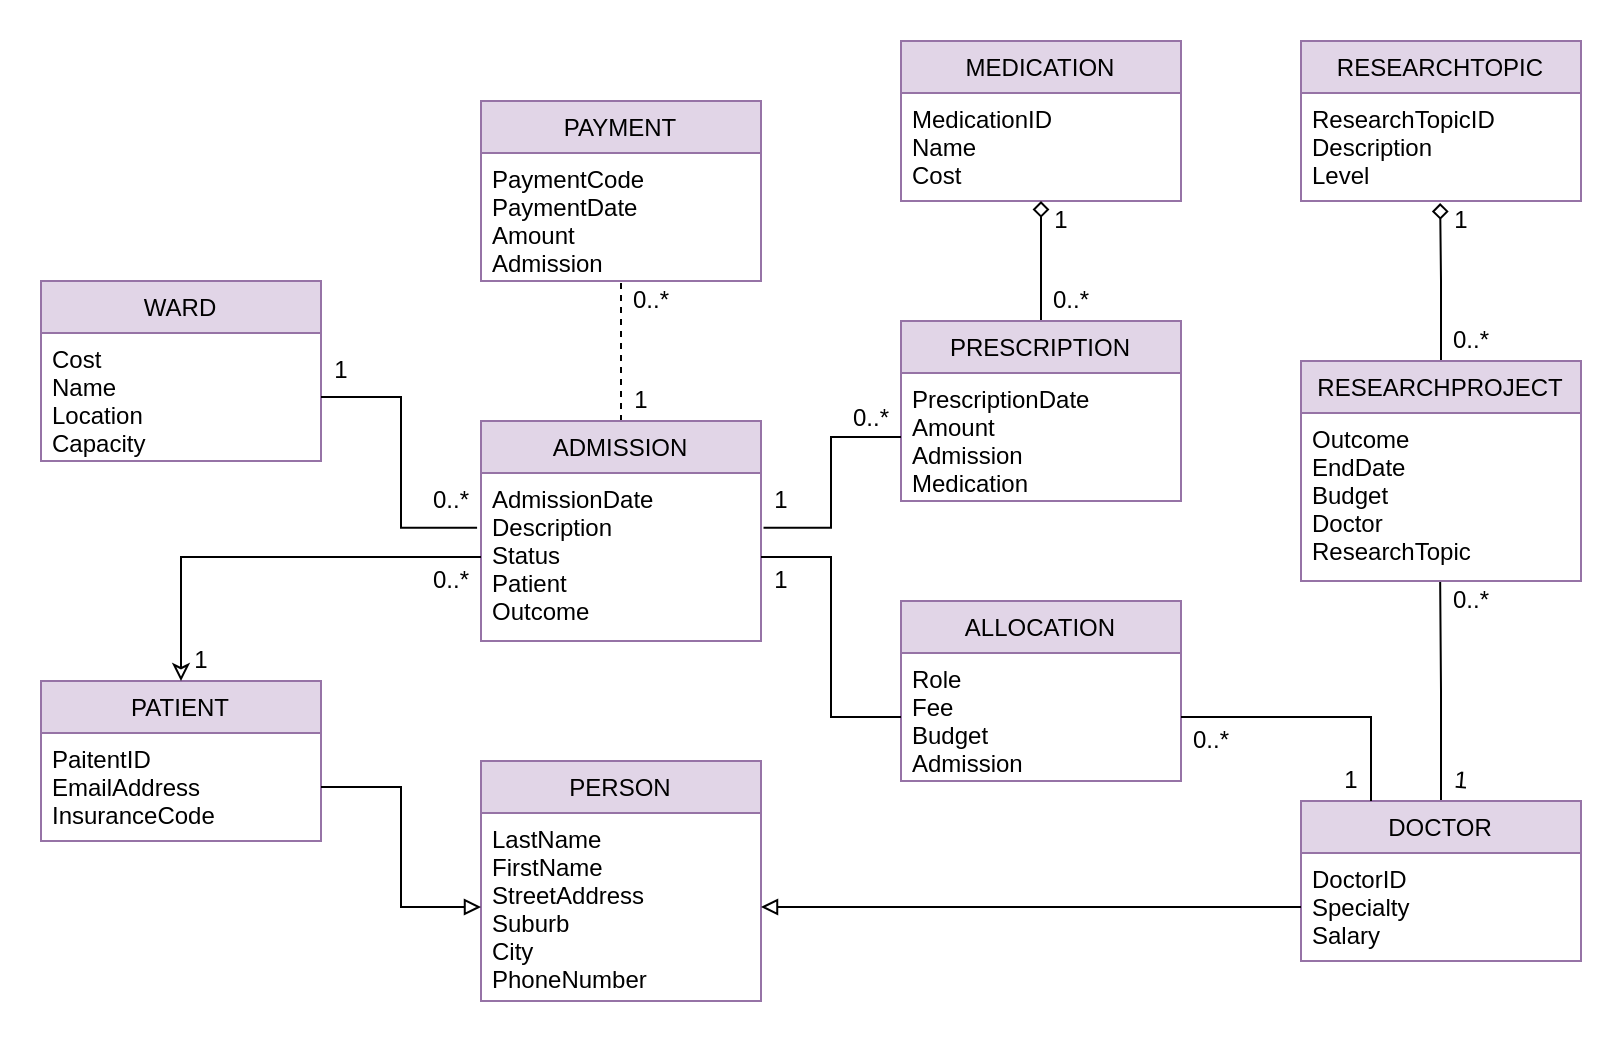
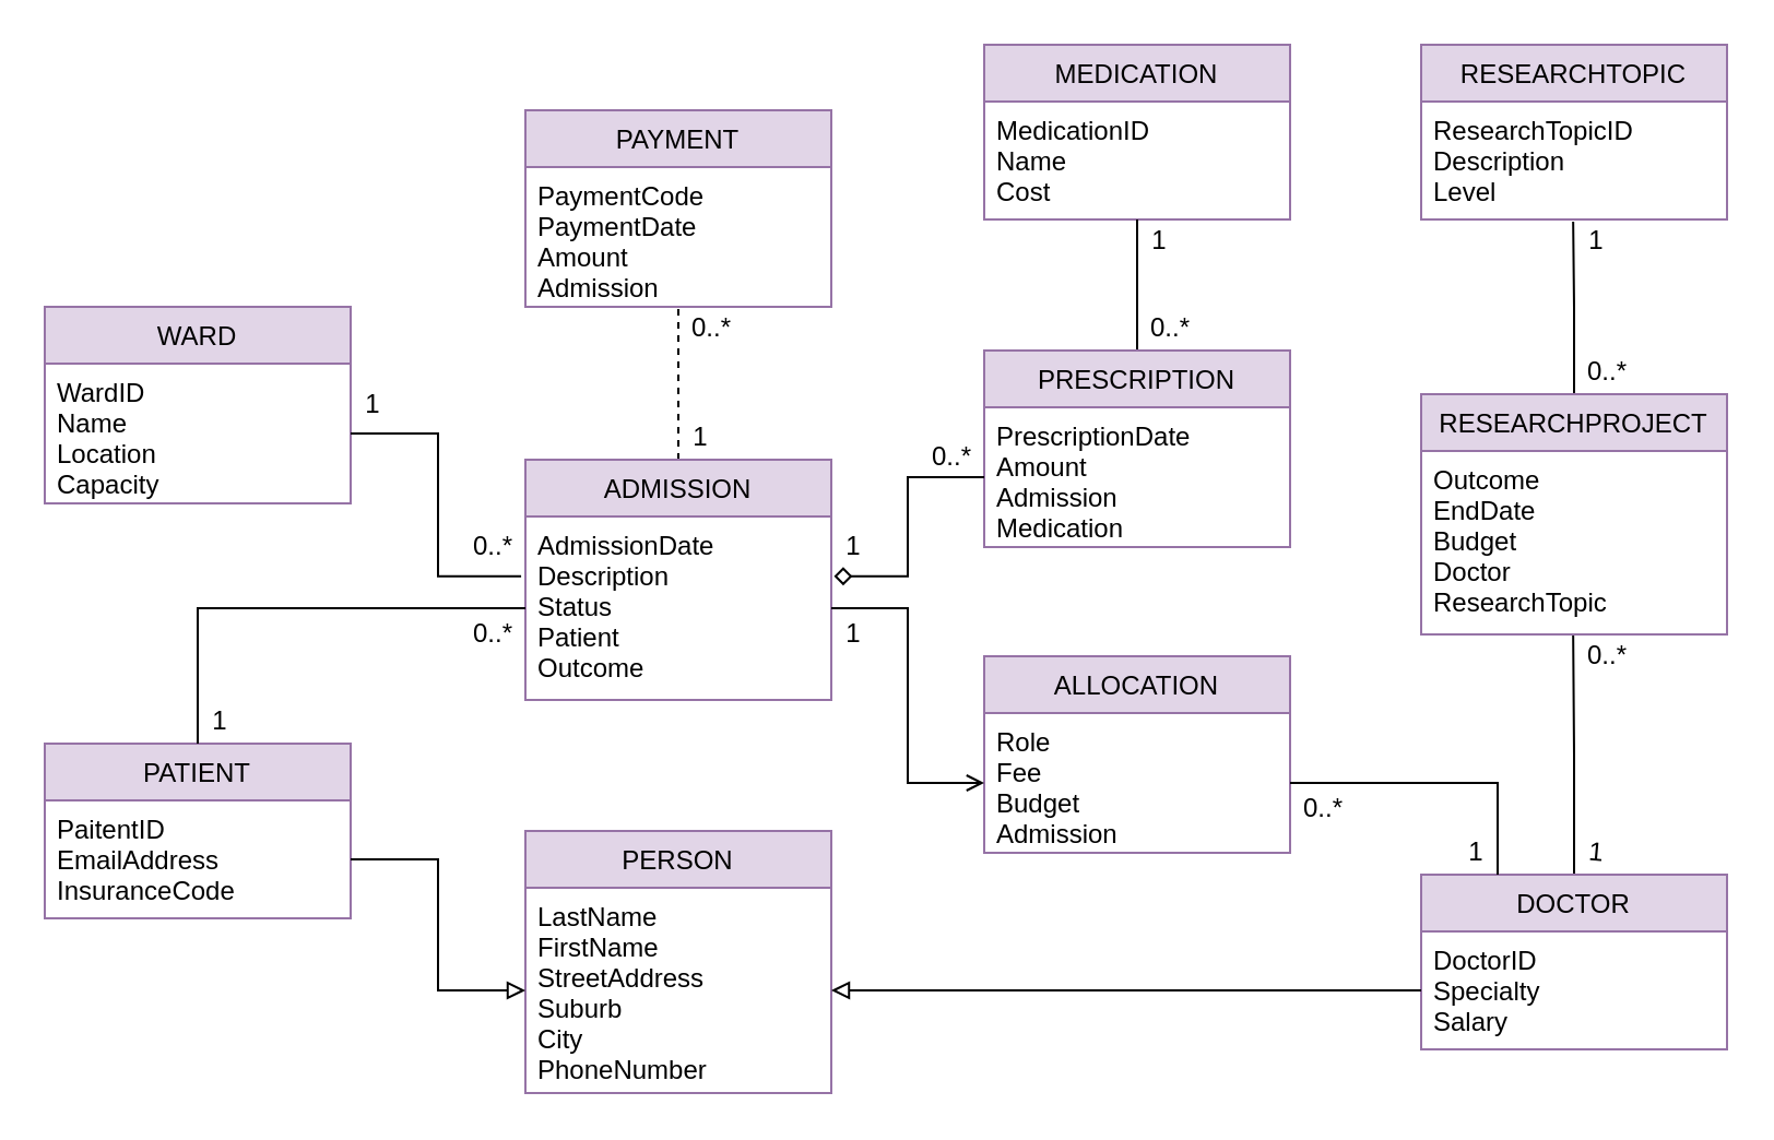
  <mxCell id="0" />
  <mxCell id="1" parent="0" />
  <mxCell id="2" style="edgeStyle=orthogonalEdgeStyle;rounded=0;orthogonalLoop=1;jettySize=auto;html=1;exitX=0.5;exitY=0;exitDx=0;exitDy=0;entryX=0.5;entryY=1.016;entryDx=0;entryDy=0;entryPerimeter=0;endArrow=none;endFill=0;dashed=1;" edge="1" parent="1" source="3" target="6"><mxGeometry relative="1" as="geometry" /></mxCell>
  <mxCell id="3" value="ADMISSION" style="swimlane;fontStyle=0;childLayout=stackLayout;horizontal=1;startSize=26;fillColor=#e1d5e7;horizontalStack=0;resizeParent=1;resizeParentMax=0;resizeLast=0;collapsible=1;marginBottom=0;strokeColor=#9673a6;" vertex="1" parent="1"><mxGeometry x="240" y="210" width="140" height="110" as="geometry" /></mxCell>
  <mxCell id="4" value="AdmissionDate&#10;Description&#10;Status&#10;Patient&#10;Outcome" style="text;strokeColor=none;fillColor=none;align=left;verticalAlign=top;spacingLeft=4;spacingRight=4;overflow=hidden;rotatable=0;points=[[0,0.5],[1,0.5]];portConstraint=eastwest;" vertex="1" parent="3"><mxGeometry y="26" width="140" height="84" as="geometry" /></mxCell>
  <mxCell id="5" value="PAYMENT" style="swimlane;fontStyle=0;childLayout=stackLayout;horizontal=1;startSize=26;fillColor=#e1d5e7;horizontalStack=0;resizeParent=1;resizeParentMax=0;resizeLast=0;collapsible=1;marginBottom=0;strokeColor=#9673a6;" vertex="1" parent="1"><mxGeometry x="240" y="50" width="140" height="90" as="geometry" /></mxCell>
  <mxCell id="6" value="PaymentCode&#10;PaymentDate&#10;Amount&#10;Admission" style="text;strokeColor=none;fillColor=none;align=left;verticalAlign=top;spacingLeft=4;spacingRight=4;overflow=hidden;rotatable=0;points=[[0,0.5],[1,0.5]];portConstraint=eastwest;" vertex="1" parent="5"><mxGeometry y="26" width="140" height="64" as="geometry" /></mxCell>
  <mxCell id="7" value="RESEARCHTOPIC" style="swimlane;fontStyle=0;childLayout=stackLayout;horizontal=1;startSize=26;fillColor=#e1d5e7;horizontalStack=0;resizeParent=1;resizeParentMax=0;resizeLast=0;collapsible=1;marginBottom=0;strokeColor=#9673a6;" vertex="1" parent="1"><mxGeometry x="650" y="20" width="140" height="80" as="geometry" /></mxCell>
  <mxCell id="8" value="ResearchTopicID&#10;Description&#10;Level" style="text;strokeColor=none;fillColor=none;align=left;verticalAlign=top;spacingLeft=4;spacingRight=4;overflow=hidden;rotatable=0;points=[[0,0.5],[1,0.5]];portConstraint=eastwest;" vertex="1" parent="7"><mxGeometry y="26" width="140" height="54" as="geometry" /></mxCell>
  <mxCell id="9" value="MEDICATION" style="swimlane;fontStyle=0;childLayout=stackLayout;horizontal=1;startSize=26;fillColor=#e1d5e7;horizontalStack=0;resizeParent=1;resizeParentMax=0;resizeLast=0;collapsible=1;marginBottom=0;strokeColor=#9673a6;" vertex="1" parent="1"><mxGeometry x="450" y="20" width="140" height="80" as="geometry" /></mxCell>
  <mxCell id="10" value="MedicationID&#10;Name&#10;Cost" style="text;strokeColor=none;fillColor=none;align=left;verticalAlign=top;spacingLeft=4;spacingRight=4;overflow=hidden;rotatable=0;points=[[0,0.5],[1,0.5]];portConstraint=eastwest;" vertex="1" parent="9"><mxGeometry y="26" width="140" height="54" as="geometry" /></mxCell>
- <mxCell id="11" style="edgeStyle=orthogonalEdgeStyle;rounded=0;orthogonalLoop=1;jettySize=auto;html=1;exitX=0.5;exitY=0;exitDx=0;exitDy=0;entryX=0.5;entryY=1;entryDx=0;entryDy=0;entryPerimeter=0;endArrow=diamond;endFill=0;" edge="1" parent="1" source="12" target="10"><mxGeometry relative="1" as="geometry" /></mxCell>
+ <mxCell id="11" style="edgeStyle=orthogonalEdgeStyle;rounded=0;orthogonalLoop=1;jettySize=auto;html=1;exitX=0.5;exitY=0;exitDx=0;exitDy=0;entryX=0.5;entryY=1;entryDx=0;entryDy=0;entryPerimeter=0;endArrow=none;endFill=0;" edge="1" parent="1" source="12" target="10"><mxGeometry relative="1" as="geometry" /></mxCell>
  <mxCell id="12" value="PRESCRIPTION" style="swimlane;fontStyle=0;childLayout=stackLayout;horizontal=1;startSize=26;fillColor=#e1d5e7;horizontalStack=0;resizeParent=1;resizeParentMax=0;resizeLast=0;collapsible=1;marginBottom=0;strokeColor=#9673a6;" vertex="1" parent="1"><mxGeometry x="450" y="160" width="140" height="90" as="geometry" /></mxCell>
  <mxCell id="13" value="PrescriptionDate&#10;Amount&#10;Admission&#10;Medication" style="text;strokeColor=none;fillColor=none;align=left;verticalAlign=top;spacingLeft=4;spacingRight=4;overflow=hidden;rotatable=0;points=[[0,0.5],[1,0.5]];portConstraint=eastwest;" vertex="1" parent="12"><mxGeometry y="26" width="140" height="64" as="geometry" /></mxCell>
  <mxCell id="14" value="ALLOCATION" style="swimlane;fontStyle=0;childLayout=stackLayout;horizontal=1;startSize=26;fillColor=#e1d5e7;horizontalStack=0;resizeParent=1;resizeParentMax=0;resizeLast=0;collapsible=1;marginBottom=0;strokeColor=#9673a6;" vertex="1" parent="1"><mxGeometry x="450" y="300" width="140" height="90" as="geometry" /></mxCell>
  <mxCell id="15" value="Role&#10;Fee&#10;Budget&#10;Admission" style="text;strokeColor=none;fillColor=none;align=left;verticalAlign=top;spacingLeft=4;spacingRight=4;overflow=hidden;rotatable=0;points=[[0,0.5],[1,0.5]];portConstraint=eastwest;" vertex="1" parent="14"><mxGeometry y="26" width="140" height="64" as="geometry" /></mxCell>
  <mxCell id="16" style="edgeStyle=orthogonalEdgeStyle;rounded=0;orthogonalLoop=1;jettySize=auto;html=1;exitX=0.5;exitY=0;exitDx=0;exitDy=0;entryX=0.497;entryY=0.998;entryDx=0;entryDy=0;entryPerimeter=0;endArrow=none;endFill=0;" edge="1" parent="1" source="17" target="21"><mxGeometry relative="1" as="geometry" /></mxCell>
  <mxCell id="17" value="DOCTOR" style="swimlane;fontStyle=0;childLayout=stackLayout;horizontal=1;startSize=26;fillColor=#e1d5e7;horizontalStack=0;resizeParent=1;resizeParentMax=0;resizeLast=0;collapsible=1;marginBottom=0;strokeColor=#9673a6;" vertex="1" parent="1"><mxGeometry x="650" y="400" width="140" height="80" as="geometry" /></mxCell>
  <mxCell id="18" value="DoctorID&#10;Specialty&#10;Salary" style="text;strokeColor=none;fillColor=none;align=left;verticalAlign=top;spacingLeft=4;spacingRight=4;overflow=hidden;rotatable=0;points=[[0,0.5],[1,0.5]];portConstraint=eastwest;" vertex="1" parent="17"><mxGeometry y="26" width="140" height="54" as="geometry" /></mxCell>
- <mxCell id="19" style="edgeStyle=orthogonalEdgeStyle;rounded=0;orthogonalLoop=1;jettySize=auto;html=1;exitX=0.5;exitY=0;exitDx=0;exitDy=0;entryX=0.497;entryY=1.019;entryDx=0;entryDy=0;entryPerimeter=0;endArrow=diamond;endFill=0;" edge="1" parent="1" source="20" target="8"><mxGeometry relative="1" as="geometry" /></mxCell>
+ <mxCell id="19" style="edgeStyle=orthogonalEdgeStyle;rounded=0;orthogonalLoop=1;jettySize=auto;html=1;exitX=0.5;exitY=0;exitDx=0;exitDy=0;entryX=0.497;entryY=1.019;entryDx=0;entryDy=0;entryPerimeter=0;endArrow=none;endFill=0;" edge="1" parent="1" source="20" target="8"><mxGeometry relative="1" as="geometry" /></mxCell>
  <mxCell id="20" value="RESEARCHPROJECT" style="swimlane;fontStyle=0;childLayout=stackLayout;horizontal=1;startSize=26;fillColor=#e1d5e7;horizontalStack=0;resizeParent=1;resizeParentMax=0;resizeLast=0;collapsible=1;marginBottom=0;strokeColor=#9673a6;" vertex="1" parent="1"><mxGeometry x="650" y="180" width="140" height="110" as="geometry" /></mxCell>
  <mxCell id="21" value="Outcome&#10;EndDate&#10;Budget&#10;Doctor&#10;ResearchTopic" style="text;strokeColor=none;fillColor=none;align=left;verticalAlign=top;spacingLeft=4;spacingRight=4;overflow=hidden;rotatable=0;points=[[0,0.5],[1,0.5]];portConstraint=eastwest;" vertex="1" parent="20"><mxGeometry y="26" width="140" height="84" as="geometry" /></mxCell>
  <mxCell id="22" value="PERSON" style="swimlane;fontStyle=0;childLayout=stackLayout;horizontal=1;startSize=26;fillColor=#e1d5e7;horizontalStack=0;resizeParent=1;resizeParentMax=0;resizeLast=0;collapsible=1;marginBottom=0;strokeColor=#9673a6;" vertex="1" parent="1"><mxGeometry x="240" y="380" width="140" height="120" as="geometry" /></mxCell>
  <mxCell id="23" value="LastName&#10;FirstName&#10;StreetAddress&#10;Suburb&#10;City&#10;PhoneNumber" style="text;strokeColor=none;fillColor=none;align=left;verticalAlign=top;spacingLeft=4;spacingRight=4;overflow=hidden;rotatable=0;points=[[0,0.5],[1,0.5]];portConstraint=eastwest;" vertex="1" parent="22"><mxGeometry y="26" width="140" height="94" as="geometry" /></mxCell>
  <mxCell id="24" value="PATIENT" style="swimlane;fontStyle=0;childLayout=stackLayout;horizontal=1;startSize=26;fillColor=#e1d5e7;horizontalStack=0;resizeParent=1;resizeParentMax=0;resizeLast=0;collapsible=1;marginBottom=0;strokeColor=#9673a6;" vertex="1" parent="1"><mxGeometry x="20" y="340" width="140" height="80" as="geometry" /></mxCell>
  <mxCell id="25" value="PaitentID&#10;EmailAddress&#10;InsuranceCode" style="text;strokeColor=none;fillColor=none;align=left;verticalAlign=top;spacingLeft=4;spacingRight=4;overflow=hidden;rotatable=0;points=[[0,0.5],[1,0.5]];portConstraint=eastwest;" vertex="1" parent="24"><mxGeometry y="26" width="140" height="54" as="geometry" /></mxCell>
  <mxCell id="26" style="edgeStyle=orthogonalEdgeStyle;rounded=0;orthogonalLoop=1;jettySize=auto;html=1;exitX=1;exitY=0.5;exitDx=0;exitDy=0;entryX=0;entryY=0.5;entryDx=0;entryDy=0;endArrow=block;endFill=0;" edge="1" parent="1" source="25" target="23"><mxGeometry relative="1" as="geometry" /></mxCell>
  <mxCell id="27" style="edgeStyle=orthogonalEdgeStyle;rounded=0;orthogonalLoop=1;jettySize=auto;html=1;exitX=0;exitY=0.5;exitDx=0;exitDy=0;entryX=1;entryY=0.5;entryDx=0;entryDy=0;endArrow=block;endFill=0;" edge="1" parent="1" source="18" target="23"><mxGeometry relative="1" as="geometry" /></mxCell>
- <mxCell id="28" style="edgeStyle=orthogonalEdgeStyle;rounded=0;orthogonalLoop=1;jettySize=auto;html=1;exitX=0;exitY=0.5;exitDx=0;exitDy=0;entryX=0.5;entryY=0;entryDx=0;entryDy=0;endArrow=classic;endFill=0;" edge="1" parent="1" source="4" target="24"><mxGeometry relative="1" as="geometry" /></mxCell>
+ <mxCell id="28" style="edgeStyle=orthogonalEdgeStyle;rounded=0;orthogonalLoop=1;jettySize=auto;html=1;exitX=0;exitY=0.5;exitDx=0;exitDy=0;entryX=0.5;entryY=0;entryDx=0;entryDy=0;endArrow=none;endFill=0;" edge="1" parent="1" source="4" target="24"><mxGeometry relative="1" as="geometry" /></mxCell>
  <mxCell id="29" value="WARD" style="swimlane;fontStyle=0;childLayout=stackLayout;horizontal=1;startSize=26;fillColor=#e1d5e7;horizontalStack=0;resizeParent=1;resizeParentMax=0;resizeLast=0;collapsible=1;marginBottom=0;strokeColor=#9673a6;" vertex="1" parent="1"><mxGeometry x="20" y="140" width="140" height="90" as="geometry" /></mxCell>
- <mxCell id="30" value="Cost&#10;Name&#10;Location&#10;Capacity" style="text;strokeColor=none;fillColor=none;align=left;verticalAlign=top;spacingLeft=4;spacingRight=4;overflow=hidden;rotatable=0;points=[[0,0.5],[1,0.5]];portConstraint=eastwest;" vertex="1" parent="29"><mxGeometry y="26" width="140" height="64" as="geometry" /></mxCell>
+ <mxCell id="30" value="WardID&#10;Name&#10;Location&#10;Capacity" style="text;strokeColor=none;fillColor=none;align=left;verticalAlign=top;spacingLeft=4;spacingRight=4;overflow=hidden;rotatable=0;points=[[0,0.5],[1,0.5]];portConstraint=eastwest;" vertex="1" parent="29"><mxGeometry y="26" width="140" height="64" as="geometry" /></mxCell>
  <mxCell id="31" style="edgeStyle=orthogonalEdgeStyle;rounded=0;orthogonalLoop=1;jettySize=auto;html=1;exitX=1;exitY=0.5;exitDx=0;exitDy=0;entryX=-0.014;entryY=0.326;entryDx=0;entryDy=0;entryPerimeter=0;endArrow=none;endFill=0;" edge="1" parent="1" source="30" target="4"><mxGeometry relative="1" as="geometry" /></mxCell>
  <mxCell id="32" value="0..*" style="text;html=1;align=center;verticalAlign=middle;resizable=0;points=[];autosize=1;" vertex="1" parent="1"><mxGeometry x="210" y="280" width="30" height="20" as="geometry" /></mxCell>
  <mxCell id="33" value="1" style="text;html=1;align=center;verticalAlign=middle;resizable=0;points=[];autosize=1;" vertex="1" parent="1"><mxGeometry x="720" y="100" width="20" height="20" as="geometry" /></mxCell>
  <mxCell id="34" value="1" style="text;html=1;align=center;verticalAlign=middle;resizable=0;points=[];autosize=1;rotation=5;" vertex="1" parent="1"><mxGeometry x="720" y="380" width="20" height="20" as="geometry" /></mxCell>
  <mxCell id="35" value="1" style="text;html=1;align=center;verticalAlign=middle;resizable=0;points=[];autosize=1;" vertex="1" parent="1"><mxGeometry x="160" y="175" width="20" height="20" as="geometry" /></mxCell>
  <mxCell id="36" value="1" style="text;html=1;align=center;verticalAlign=middle;resizable=0;points=[];autosize=1;" vertex="1" parent="1"><mxGeometry x="90" y="320" width="20" height="20" as="geometry" /></mxCell>
  <mxCell id="37" style="edgeStyle=orthogonalEdgeStyle;rounded=0;orthogonalLoop=1;jettySize=auto;html=1;exitX=1;exitY=0.5;exitDx=0;exitDy=0;entryX=0.25;entryY=0;entryDx=0;entryDy=0;endArrow=none;endFill=0;" edge="1" parent="1" source="15" target="17"><mxGeometry relative="1" as="geometry" /></mxCell>
- <mxCell id="38" style="edgeStyle=orthogonalEdgeStyle;rounded=0;orthogonalLoop=1;jettySize=auto;html=1;exitX=1;exitY=0.5;exitDx=0;exitDy=0;entryX=0;entryY=0.5;entryDx=0;entryDy=0;endArrow=none;endFill=0;" edge="1" parent="1" source="4" target="15"><mxGeometry relative="1" as="geometry" /></mxCell>
- <mxCell id="39" style="edgeStyle=orthogonalEdgeStyle;rounded=0;orthogonalLoop=1;jettySize=auto;html=1;exitX=0;exitY=0.5;exitDx=0;exitDy=0;entryX=1.009;entryY=0.326;entryDx=0;entryDy=0;entryPerimeter=0;endArrow=none;endFill=0;" edge="1" parent="1" source="13" target="4"><mxGeometry relative="1" as="geometry" /></mxCell>
+ <mxCell id="38" style="edgeStyle=orthogonalEdgeStyle;rounded=0;orthogonalLoop=1;jettySize=auto;html=1;exitX=1;exitY=0.5;exitDx=0;exitDy=0;entryX=0;entryY=0.5;entryDx=0;entryDy=0;endArrow=open;endFill=0;" edge="1" parent="1" source="4" target="15"><mxGeometry relative="1" as="geometry" /></mxCell>
+ <mxCell id="39" style="edgeStyle=orthogonalEdgeStyle;rounded=0;orthogonalLoop=1;jettySize=auto;html=1;exitX=0;exitY=0.5;exitDx=0;exitDy=0;entryX=1.009;entryY=0.326;entryDx=0;entryDy=0;entryPerimeter=0;endArrow=diamond;endFill=0;" edge="1" parent="1" source="13" target="4"><mxGeometry relative="1" as="geometry" /></mxCell>
  <mxCell id="40" value="0..*" style="text;html=1;align=center;verticalAlign=middle;resizable=0;points=[];autosize=1;" vertex="1" parent="1"><mxGeometry x="210" y="240" width="30" height="20" as="geometry" /></mxCell>
  <mxCell id="41" value="1" style="text;html=1;align=center;verticalAlign=middle;resizable=0;points=[];autosize=1;" vertex="1" parent="1"><mxGeometry x="310" y="190" width="20" height="20" as="geometry" /></mxCell>
  <mxCell id="42" value="0..*" style="text;html=1;align=center;verticalAlign=middle;resizable=0;points=[];autosize=1;" vertex="1" parent="1"><mxGeometry x="310" y="140" width="30" height="20" as="geometry" /></mxCell>
  <mxCell id="43" value="1" style="text;html=1;align=center;verticalAlign=middle;resizable=0;points=[];autosize=1;" vertex="1" parent="1"><mxGeometry x="380" y="240" width="20" height="20" as="geometry" /></mxCell>
  <mxCell id="44" value="1" style="text;html=1;align=center;verticalAlign=middle;resizable=0;points=[];autosize=1;" vertex="1" parent="1"><mxGeometry x="380" y="280" width="20" height="20" as="geometry" /></mxCell>
  <mxCell id="45" value="0..*" style="text;html=1;align=center;verticalAlign=middle;resizable=0;points=[];autosize=1;" vertex="1" parent="1"><mxGeometry x="420" y="199" width="30" height="20" as="geometry" /></mxCell>
  <mxCell id="46" value="1" style="text;html=1;align=center;verticalAlign=middle;resizable=0;points=[];autosize=1;" vertex="1" parent="1"><mxGeometry x="520" y="100" width="20" height="20" as="geometry" /></mxCell>
  <mxCell id="47" value="0..*" style="text;html=1;align=center;verticalAlign=middle;resizable=0;points=[];autosize=1;" vertex="1" parent="1"><mxGeometry x="520" y="140" width="30" height="20" as="geometry" /></mxCell>
  <mxCell id="48" value="1" style="text;html=1;align=center;verticalAlign=middle;resizable=0;points=[];autosize=1;" vertex="1" parent="1"><mxGeometry x="665" y="380" width="20" height="20" as="geometry" /></mxCell>
  <mxCell id="49" value="0..*" style="text;html=1;align=center;verticalAlign=middle;resizable=0;points=[];autosize=1;" vertex="1" parent="1"><mxGeometry x="590" y="360" width="30" height="20" as="geometry" /></mxCell>
  <mxCell id="50" value="0..*" style="text;html=1;align=center;verticalAlign=middle;resizable=0;points=[];autosize=1;" vertex="1" parent="1"><mxGeometry x="720" y="160" width="30" height="20" as="geometry" /></mxCell>
  <mxCell id="51" value="0..*" style="text;html=1;align=center;verticalAlign=middle;resizable=0;points=[];autosize=1;" vertex="1" parent="1"><mxGeometry x="720" y="290" width="30" height="20" as="geometry" /></mxCell>
